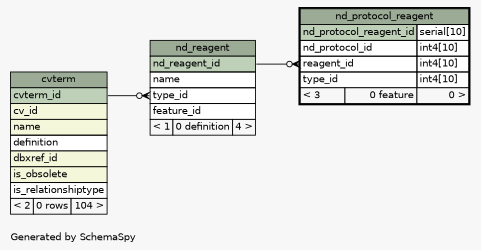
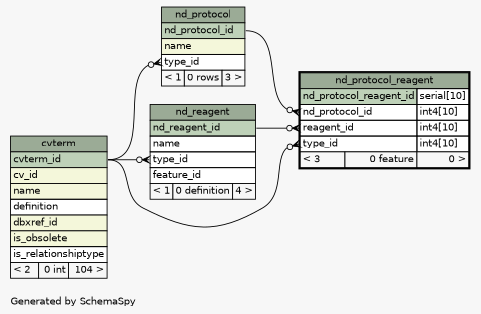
  digraph {
    bgcolor="#f7f7f7"
    fontname=Helvetica
    fontsize=11
    label="\nGenerated by SchemaSpy"
    labeljust=l
    nodesep=0.18
    rankdir=RL
    ranksep=0.46
    node [fontname=Helvetica fontsize=11 shape=plaintext]
    edge [arrowhead=none arrowsize=0.8 arrowtail=crowodot dir=back headport="cvterm_id:e" tailport="type_id:w"]
-   n2 [label=<     <TABLE BORDER="0" CELLBORDER="1" CELLSPACING="0" BGCOLOR="#ffffff">       <TR><TD COLSPAN="3" BGCOLOR="#9bab96" ALIGN="CENTER">cvterm</TD></TR>       <TR><TD PORT="cvterm_id" COLSPAN="3" BGCOLOR="#bed1b8" ALIGN="LEFT">cvterm_id</TD></TR>       <TR><TD PORT="cv_id" COLSPAN="3" BGCOLOR="#f4f7da" ALIGN="LEFT">cv_id</TD></TR>       <TR><TD PORT="name" COLSPAN="3" BGCOLOR="#f4f7da" ALIGN="LEFT">name</TD></TR>       <TR><TD PORT="definition" COLSPAN="3" ALIGN="LEFT">definition</TD></TR>       <TR><TD PORT="dbxref_id" COLSPAN="3" BGCOLOR="#f4f7da" ALIGN="LEFT">dbxref_id</TD></TR>       <TR><TD PORT="is_obsolete" COLSPAN="3" BGCOLOR="#f4f7da" ALIGN="LEFT">is_obsolete</TD></TR>       <TR><TD PORT="is_relationshiptype" COLSPAN="3" ALIGN="LEFT">is_relationshiptype</TD></TR>       <TR><TD ALIGN="LEFT" BGCOLOR="#f7f7f7">&lt; 2</TD><TD ALIGN="RIGHT" BGCOLOR="#f7f7f7">0 rows</TD><TD ALIGN="RIGHT" BGCOLOR="#f7f7f7">104 &gt;</TD></TR>     </TABLE>>]
+   n1 [label=<     <TABLE BORDER="0" CELLBORDER="1" CELLSPACING="0" BGCOLOR="#ffffff">       <TR><TD COLSPAN="3" BGCOLOR="#9bab96" ALIGN="CENTER">nd_protocol</TD></TR>       <TR><TD PORT="nd_protocol_id" COLSPAN="3" BGCOLOR="#bed1b8" ALIGN="LEFT">nd_protocol_id</TD></TR>       <TR><TD PORT="name" COLSPAN="3" BGCOLOR="#f4f7da" ALIGN="LEFT">name</TD></TR>       <TR><TD PORT="type_id" COLSPAN="3" ALIGN="LEFT">type_id</TD></TR>       <TR><TD ALIGN="LEFT" BGCOLOR="#f7f7f7">&lt; 1</TD><TD ALIGN="RIGHT" BGCOLOR="#f7f7f7">0 rows</TD><TD ALIGN="RIGHT" BGCOLOR="#f7f7f7">3 &gt;</TD></TR>     </TABLE>>]
+   n2 [label=<     <TABLE BORDER="0" CELLBORDER="1" CELLSPACING="0" BGCOLOR="#ffffff">       <TR><TD COLSPAN="3" BGCOLOR="#9bab96" ALIGN="CENTER">cvterm</TD></TR>       <TR><TD PORT="cvterm_id" COLSPAN="3" BGCOLOR="#bed1b8" ALIGN="LEFT">cvterm_id</TD></TR>       <TR><TD PORT="cv_id" COLSPAN="3" BGCOLOR="#f4f7da" ALIGN="LEFT">cv_id</TD></TR>       <TR><TD PORT="name" COLSPAN="3" BGCOLOR="#f4f7da" ALIGN="LEFT">name</TD></TR>       <TR><TD PORT="definition" COLSPAN="3" ALIGN="LEFT">definition</TD></TR>       <TR><TD PORT="dbxref_id" COLSPAN="3" BGCOLOR="#f4f7da" ALIGN="LEFT">dbxref_id</TD></TR>       <TR><TD PORT="is_obsolete" COLSPAN="3" BGCOLOR="#f4f7da" ALIGN="LEFT">is_obsolete</TD></TR>       <TR><TD PORT="is_relationshiptype" COLSPAN="3" ALIGN="LEFT">is_relationshiptype</TD></TR>       <TR><TD ALIGN="LEFT" BGCOLOR="#f7f7f7">&lt; 2</TD><TD ALIGN="RIGHT" BGCOLOR="#f7f7f7">0 int</TD><TD ALIGN="RIGHT" BGCOLOR="#f7f7f7">104 &gt;</TD></TR>     </TABLE>>]
    n3 [label=<     <TABLE BORDER="2" CELLBORDER="1" CELLSPACING="0" BGCOLOR="#ffffff">       <TR><TD COLSPAN="3" BGCOLOR="#9bab96" ALIGN="CENTER">nd_protocol_reagent</TD></TR>       <TR><TD PORT="nd_protocol_reagent_id" COLSPAN="2" BGCOLOR="#bed1b8" ALIGN="LEFT">nd_protocol_reagent_id</TD><TD PORT="nd_protocol_reagent_id.type" ALIGN="LEFT">serial[10]</TD></TR>       <TR><TD PORT="nd_protocol_id" COLSPAN="2" ALIGN="LEFT">nd_protocol_id</TD><TD PORT="nd_protocol_id.type" ALIGN="LEFT">int4[10]</TD></TR>       <TR><TD PORT="reagent_id" COLSPAN="2" ALIGN="LEFT">reagent_id</TD><TD PORT="reagent_id.type" ALIGN="LEFT">int4[10]</TD></TR>       <TR><TD PORT="type_id" COLSPAN="2" ALIGN="LEFT">type_id</TD><TD PORT="type_id.type" ALIGN="LEFT">int4[10]</TD></TR>       <TR><TD ALIGN="LEFT" BGCOLOR="#f7f7f7">&lt; 3</TD><TD ALIGN="RIGHT" BGCOLOR="#f7f7f7">0 feature</TD><TD ALIGN="RIGHT" BGCOLOR="#f7f7f7">0 &gt;</TD></TR>     </TABLE>>]
    n4 [label=<     <TABLE BORDER="0" CELLBORDER="1" CELLSPACING="0" BGCOLOR="#ffffff">       <TR><TD COLSPAN="3" BGCOLOR="#9bab96" ALIGN="CENTER">nd_reagent</TD></TR>       <TR><TD PORT="nd_reagent_id" COLSPAN="3" BGCOLOR="#bed1b8" ALIGN="LEFT">nd_reagent_id</TD></TR>       <TR><TD PORT="name" COLSPAN="3" ALIGN="LEFT">name</TD></TR>       <TR><TD PORT="type_id" COLSPAN="3" ALIGN="LEFT">type_id</TD></TR>       <TR><TD PORT="feature_id" COLSPAN="3" ALIGN="LEFT">feature_id</TD></TR>       <TR><TD ALIGN="LEFT" BGCOLOR="#f7f7f7">&lt; 1</TD><TD ALIGN="RIGHT" BGCOLOR="#f7f7f7">0 definition</TD><TD ALIGN="RIGHT" BGCOLOR="#f7f7f7">4 &gt;</TD></TR>     </TABLE>>]
+   n1 -> n2
+   n3 -> n1 [headport="nd_protocol_id:e" tailport="nd_protocol_id:w"]
+   n3 -> n2
    n3 -> n4 [headport="nd_reagent_id:e" tailport="reagent_id:w"]
    n4 -> n2
  }
